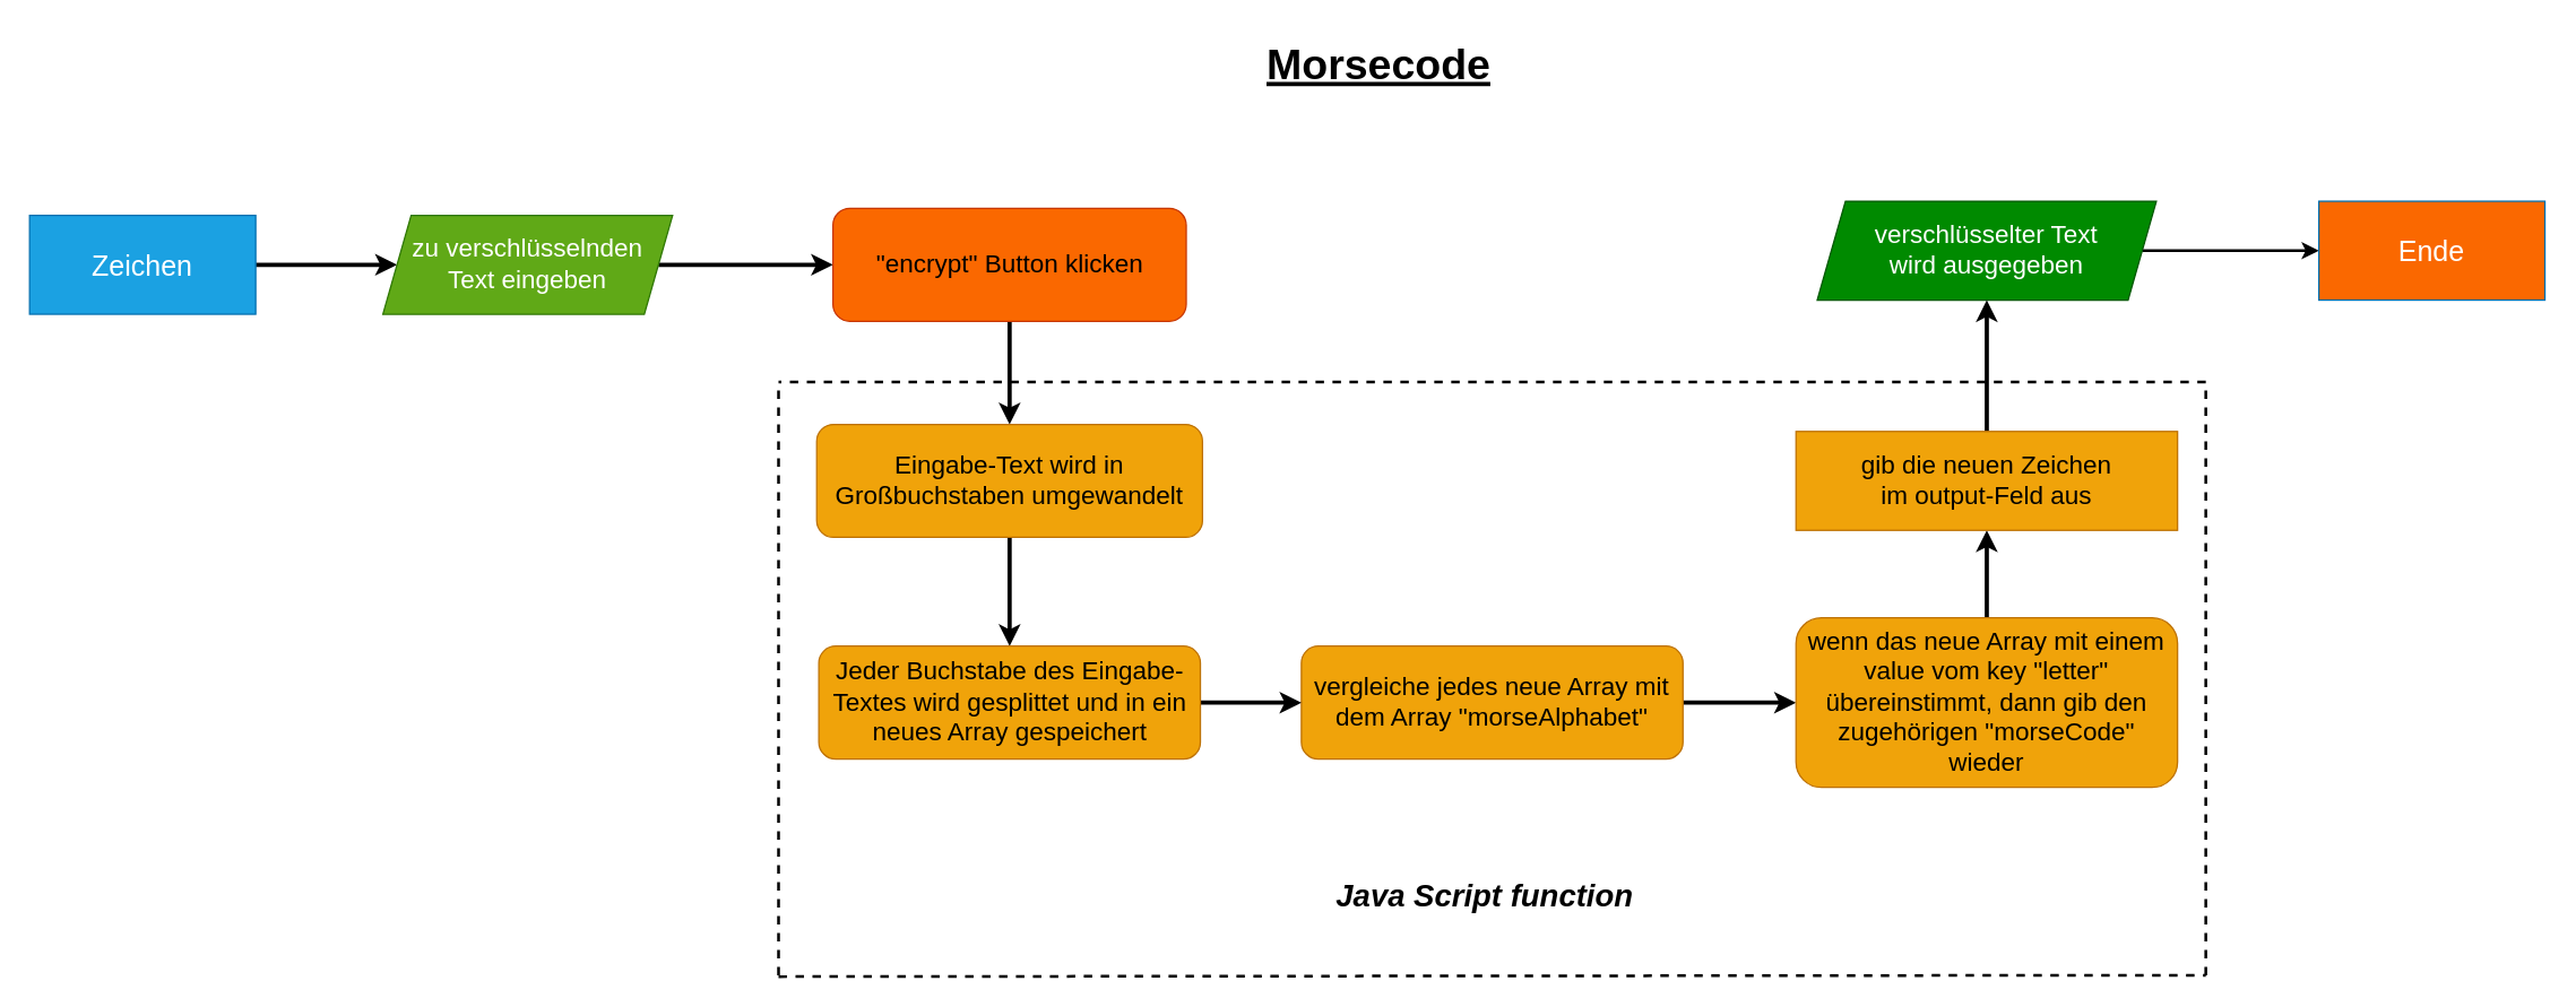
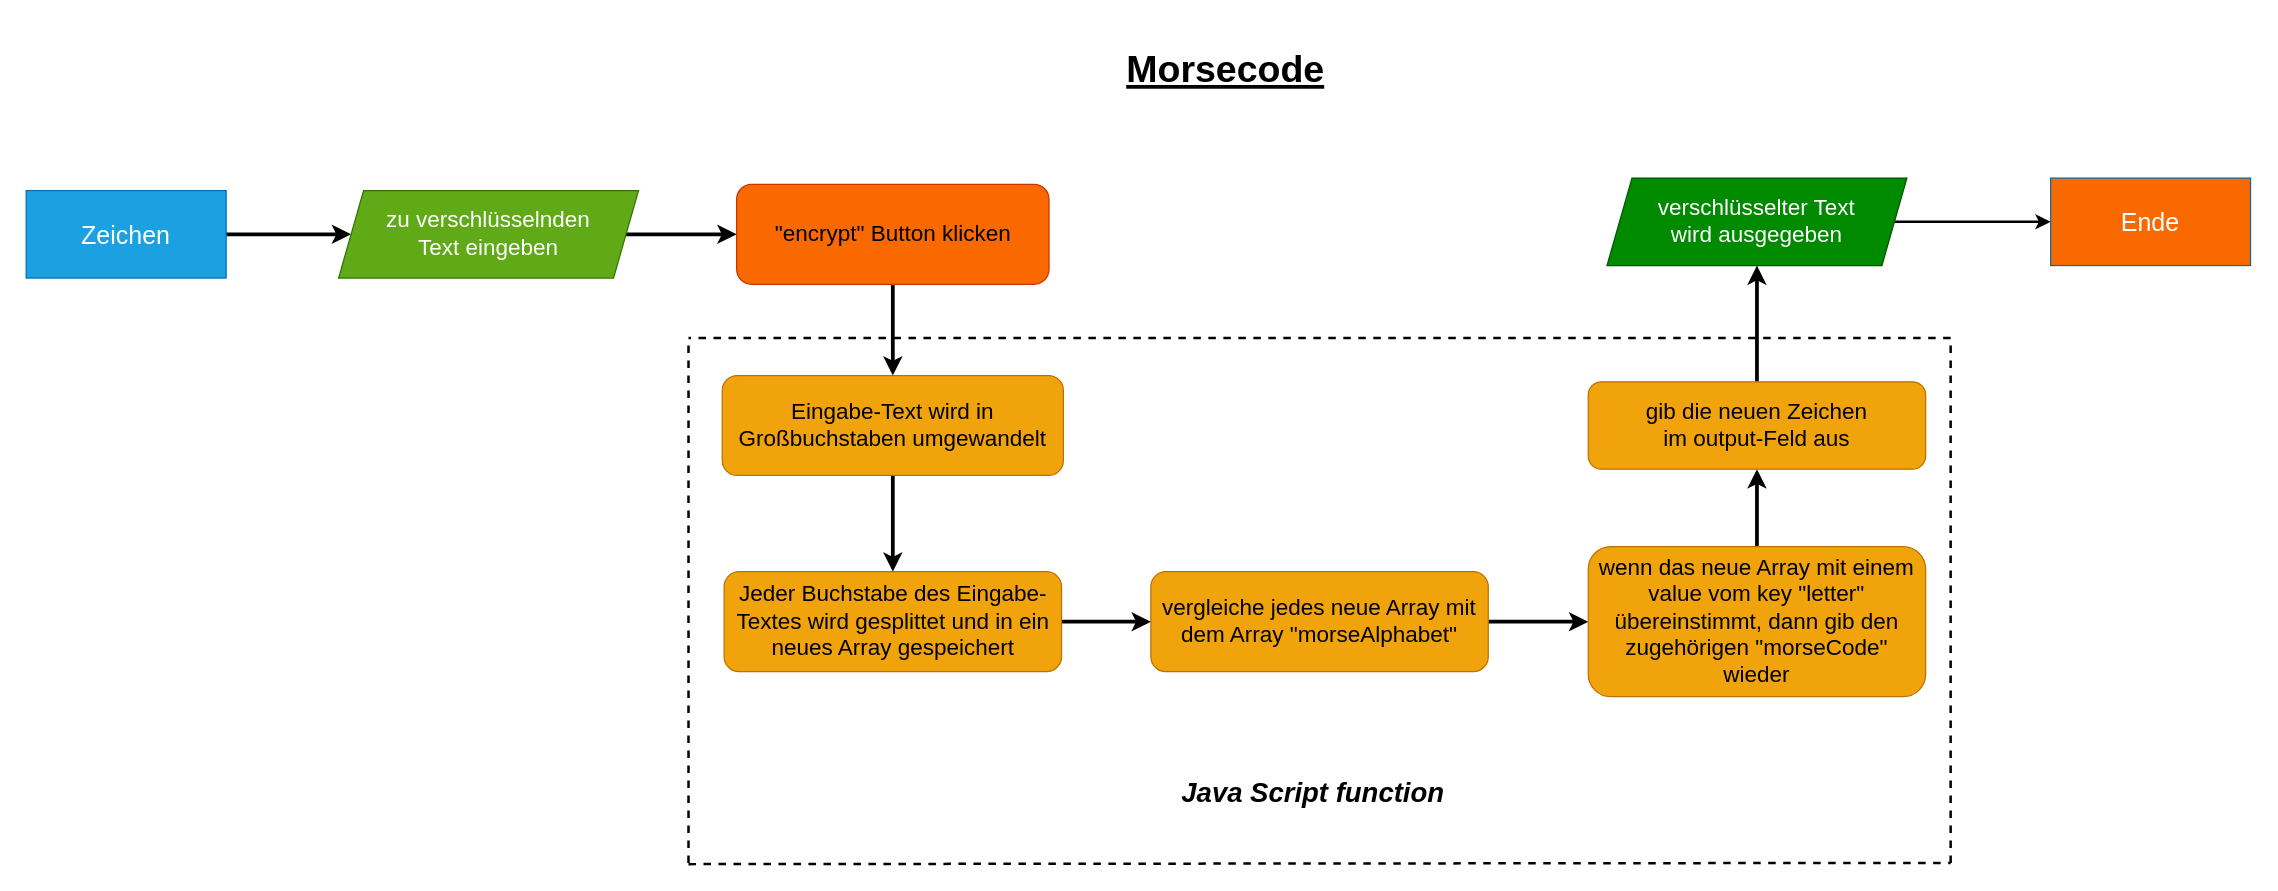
  <mxCell id="0" />
  <mxCell id="1" parent="0" />
  <mxCell id="2" style="edgeStyle=orthogonalEdgeStyle;rounded=0;orthogonalLoop=1;jettySize=auto;html=1;entryX=0;entryY=0.5;entryDx=0;entryDy=0;strokeWidth=3;" edge="1" parent="1" source="3" target="5"><mxGeometry relative="1" as="geometry" /></mxCell>
  <mxCell id="3" value="&lt;font style=&quot;font-size: 20px;&quot;&gt;Zeichen&lt;/font&gt;" style="rounded=0;whiteSpace=wrap;html=1;fillColor=#1ba1e2;fontColor=#ffffff;strokeColor=#006EAF;" parent="1" vertex="1"><mxGeometry x="20" y="152" width="160" height="70" as="geometry" /></mxCell>
  <mxCell id="4" style="edgeStyle=orthogonalEdgeStyle;shape=connector;rounded=0;orthogonalLoop=1;jettySize=auto;html=1;labelBackgroundColor=default;strokeColor=default;strokeWidth=3;align=center;verticalAlign=middle;fontFamily=Helvetica;fontSize=11;fontColor=default;endArrow=classic;" edge="1" parent="1" source="5" target="7"><mxGeometry relative="1" as="geometry" /></mxCell>
- <mxCell id="5" value="&lt;font style=&quot;font-size: 18px;&quot;&gt;zu verschlüsselnden&lt;br&gt;Text eingeben&lt;/font&gt;" style="shape=parallelogram;perimeter=parallelogramPerimeter;whiteSpace=wrap;html=1;fixedSize=1;fillColor=#60a917;fontColor=#ffffff;strokeColor=#2D7600;" parent="1" vertex="1"><mxGeometry x="270" y="152" width="205" height="70" as="geometry" /></mxCell>
+ <mxCell id="5" value="&lt;font style=&quot;font-size: 18px;&quot;&gt;zu verschlüsselnden&lt;br&gt;Text eingeben&lt;/font&gt;" style="shape=parallelogram;perimeter=parallelogramPerimeter;whiteSpace=wrap;html=1;fixedSize=1;fillColor=#60a917;fontColor=#ffffff;strokeColor=#2D7600;" parent="1" vertex="1"><mxGeometry x="270" y="152" width="240" height="70" as="geometry" /></mxCell>
  <mxCell id="6" style="edgeStyle=orthogonalEdgeStyle;shape=connector;rounded=0;orthogonalLoop=1;jettySize=auto;html=1;entryX=0.5;entryY=0;entryDx=0;entryDy=0;labelBackgroundColor=default;strokeColor=default;strokeWidth=3;align=center;verticalAlign=middle;fontFamily=Helvetica;fontSize=11;fontColor=default;endArrow=classic;" edge="1" parent="1" source="7" target="23"><mxGeometry relative="1" as="geometry" /></mxCell>
  <mxCell id="7" value="&lt;font style=&quot;font-size: 18px;&quot;&gt;&quot;encrypt&quot; Button klicken&lt;/font&gt;" style="rounded=1;whiteSpace=wrap;html=1;fontFamily=Helvetica;fontSize=11;fontColor=#000000;fillColor=#fa6800;strokeColor=#C73500;" parent="1" vertex="1"><mxGeometry x="588.5" y="147" width="250" height="80" as="geometry" /></mxCell>
  <mxCell id="8" style="edgeStyle=orthogonalEdgeStyle;shape=connector;rounded=0;orthogonalLoop=1;jettySize=auto;html=1;labelBackgroundColor=default;strokeColor=default;strokeWidth=2;align=center;verticalAlign=middle;fontFamily=Helvetica;fontSize=11;fontColor=default;endArrow=classic;" parent="1" source="9" target="21" edge="1"><mxGeometry relative="1" as="geometry" /></mxCell>
  <mxCell id="9" value="&lt;span style=&quot;font-size: 18px;&quot;&gt;verschlüsselter Text&lt;br&gt;wird ausgegeben&lt;/span&gt;" style="shape=parallelogram;perimeter=parallelogramPerimeter;whiteSpace=wrap;html=1;fixedSize=1;fillColor=#008a00;fontColor=#ffffff;strokeColor=#005700;" parent="1" vertex="1"><mxGeometry x="1285" y="142" width="240" height="70" as="geometry" /></mxCell>
  <mxCell id="10" style="edgeStyle=orthogonalEdgeStyle;shape=connector;rounded=0;orthogonalLoop=1;jettySize=auto;html=1;entryX=0;entryY=0.5;entryDx=0;entryDy=0;labelBackgroundColor=default;strokeColor=default;strokeWidth=3;align=center;verticalAlign=middle;fontFamily=Helvetica;fontSize=11;fontColor=default;endArrow=classic;" edge="1" parent="1" source="11" target="13"><mxGeometry relative="1" as="geometry" /></mxCell>
  <mxCell id="11" value="&lt;font style=&quot;font-size: 18px;&quot;&gt;vergleiche jedes neue Array mit dem Array &quot;morseAlphabet&quot;&lt;/font&gt;" style="whiteSpace=wrap;html=1;fontSize=11;fillColor=#f0a30a;strokeColor=#BD7000;fontColor=#000000;rounded=1;spacingLeft=2;spacingRight=2;" parent="1" vertex="1"><mxGeometry x="920" y="457" width="270" height="80" as="geometry" /></mxCell>
  <mxCell id="12" style="edgeStyle=orthogonalEdgeStyle;shape=connector;rounded=0;orthogonalLoop=1;jettySize=auto;html=1;entryX=0.5;entryY=1;entryDx=0;entryDy=0;labelBackgroundColor=default;strokeColor=default;strokeWidth=3;align=center;verticalAlign=middle;fontFamily=Helvetica;fontSize=11;fontColor=default;endArrow=classic;" edge="1" parent="1" source="13" target="15"><mxGeometry relative="1" as="geometry" /></mxCell>
  <mxCell id="13" value="&lt;font style=&quot;font-size: 18px;&quot;&gt;wenn das neue Array mit einem value vom key &quot;letter&quot; übereinstimmt, dann gib den zugehörigen &quot;morseCode&quot; wieder&lt;/font&gt;" style="whiteSpace=wrap;html=1;fontSize=11;fillColor=#f0a30a;strokeColor=#BD7000;fontColor=#000000;rounded=1;spacingLeft=2;spacingRight=2;" parent="1" vertex="1"><mxGeometry x="1270" y="437" width="270" height="120" as="geometry" /></mxCell>
  <mxCell id="14" style="edgeStyle=orthogonalEdgeStyle;shape=connector;rounded=0;orthogonalLoop=1;jettySize=auto;html=1;entryX=0.5;entryY=1;entryDx=0;entryDy=0;labelBackgroundColor=default;strokeColor=default;strokeWidth=3;align=center;verticalAlign=middle;fontFamily=Helvetica;fontSize=11;fontColor=default;endArrow=classic;" edge="1" parent="1" source="15" target="9"><mxGeometry relative="1" as="geometry" /></mxCell>
- <mxCell id="15" value="&lt;font style=&quot;font-size: 18px;&quot;&gt;gib die neuen Zeichen&lt;br&gt;im output-Feld aus&lt;/font&gt;" style="whiteSpace=wrap;html=1;fontSize=11;fillColor=#f0a30a;strokeColor=#BD7000;fontColor=#000000;spacingLeft=2;spacingRight=2;rounded=0;" parent="1" vertex="1"><mxGeometry x="1270" y="305" width="270" height="70" as="geometry" /></mxCell>
+ <mxCell id="15" value="&lt;font style=&quot;font-size: 18px;&quot;&gt;gib die neuen Zeichen&lt;br&gt;im output-Feld aus&lt;/font&gt;" style="whiteSpace=wrap;html=1;fontSize=11;fillColor=#f0a30a;strokeColor=#BD7000;fontColor=#000000;rounded=1;spacingLeft=2;spacingRight=2;" parent="1" vertex="1"><mxGeometry x="1270" y="305" width="270" height="70" as="geometry" /></mxCell>
  <mxCell id="16" value="" style="endArrow=none;dashed=1;html=1;rounded=0;labelBackgroundColor=default;strokeColor=default;strokeWidth=2;align=center;verticalAlign=middle;fontFamily=Helvetica;fontSize=11;fontColor=default;shape=connector;" parent="1" edge="1"><mxGeometry width="50" height="50" relative="1" as="geometry"><mxPoint x="550" y="690" as="sourcePoint" /><mxPoint x="550" y="270" as="targetPoint" /></mxGeometry></mxCell>
  <mxCell id="17" value="" style="endArrow=none;dashed=1;html=1;rounded=0;labelBackgroundColor=default;strokeColor=default;strokeWidth=2;align=center;verticalAlign=middle;fontFamily=Helvetica;fontSize=11;fontColor=default;shape=connector;" parent="1" edge="1"><mxGeometry width="50" height="50" relative="1" as="geometry"><mxPoint x="1560" y="690" as="sourcePoint" /><mxPoint x="1560" y="270" as="targetPoint" /></mxGeometry></mxCell>
  <mxCell id="18" value="&lt;font style=&quot;font-size: 22px;&quot;&gt;Java Script function&lt;/font&gt;" style="text;html=1;strokeColor=none;fillColor=none;align=center;verticalAlign=middle;whiteSpace=wrap;rounded=0;fontSize=11;fontFamily=Helvetica;fontColor=default;fontStyle=3" parent="1" vertex="1"><mxGeometry x="920" y="620" width="260" height="30" as="geometry" /></mxCell>
  <mxCell id="19" value="" style="endArrow=none;dashed=1;html=1;rounded=0;labelBackgroundColor=default;strokeColor=default;strokeWidth=2;align=center;verticalAlign=middle;fontFamily=Helvetica;fontSize=11;fontColor=default;shape=connector;" parent="1" edge="1"><mxGeometry width="50" height="50" relative="1" as="geometry"><mxPoint x="550" y="691" as="sourcePoint" /><mxPoint x="1560" y="690" as="targetPoint" /></mxGeometry></mxCell>
  <mxCell id="20" value="" style="endArrow=none;dashed=1;html=1;rounded=0;labelBackgroundColor=default;strokeColor=default;strokeWidth=2;align=center;verticalAlign=middle;fontFamily=Helvetica;fontSize=11;fontColor=default;shape=connector;" parent="1" edge="1"><mxGeometry width="50" height="50" relative="1" as="geometry"><mxPoint x="1560" y="270" as="sourcePoint" /><mxPoint x="550" y="270" as="targetPoint" /></mxGeometry></mxCell>
  <mxCell id="21" value="&lt;font style=&quot;font-size: 20px;&quot;&gt;Ende&lt;/font&gt;" style="rounded=0;whiteSpace=wrap;html=1;fillColor=#fa6800;fontColor=#ffffff;strokeColor=#006EAF;" parent="1" vertex="1"><mxGeometry x="1640" y="142" width="160" height="70" as="geometry" /></mxCell>
  <mxCell id="22" style="edgeStyle=orthogonalEdgeStyle;shape=connector;rounded=0;orthogonalLoop=1;jettySize=auto;html=1;entryX=0.5;entryY=0;entryDx=0;entryDy=0;labelBackgroundColor=default;strokeColor=default;strokeWidth=3;align=center;verticalAlign=middle;fontFamily=Helvetica;fontSize=11;fontColor=default;endArrow=classic;" edge="1" parent="1" source="23" target="25"><mxGeometry relative="1" as="geometry" /></mxCell>
  <mxCell id="23" value="&lt;span style=&quot;font-size: 18px;&quot;&gt;Eingabe-Text wird in Großbuchstaben umgewandelt&lt;/span&gt;" style="whiteSpace=wrap;html=1;fontSize=11;fillColor=#f0a30a;strokeColor=#BD7000;fontColor=#000000;rounded=1;spacingLeft=2;spacingRight=2;" parent="1" vertex="1"><mxGeometry x="577" y="300" width="273" height="80" as="geometry" /></mxCell>
  <mxCell id="24" style="edgeStyle=orthogonalEdgeStyle;shape=connector;rounded=0;orthogonalLoop=1;jettySize=auto;html=1;entryX=0;entryY=0.5;entryDx=0;entryDy=0;labelBackgroundColor=default;strokeColor=default;strokeWidth=3;align=center;verticalAlign=middle;fontFamily=Helvetica;fontSize=11;fontColor=default;endArrow=classic;" edge="1" parent="1" source="25" target="11"><mxGeometry relative="1" as="geometry" /></mxCell>
  <mxCell id="25" value="&lt;span style=&quot;font-size: 18px;&quot;&gt;Jeder Buchstabe des Eingabe-Textes wird gesplittet und in ein neues Array gespeichert&lt;/span&gt;" style="whiteSpace=wrap;html=1;fontSize=11;fillColor=#f0a30a;strokeColor=#BD7000;fontColor=#000000;rounded=1;spacingLeft=2;spacingRight=2;" parent="1" vertex="1"><mxGeometry x="578.5" y="457" width="270" height="80" as="geometry" /></mxCell>
- <mxCell id="26" value="Morsecode" style="text;html=1;strokeColor=none;fillColor=none;align=center;verticalAlign=middle;whiteSpace=wrap;rounded=0;fontSize=30;fontFamily=Helvetica;fontColor=default;fontStyle=5" vertex="1" parent="1"><mxGeometry x="870" y="20" width="210" height="50" as="geometry" /></mxCell>
+ <mxCell id="26" value="Morsecode" style="text;html=1;strokeColor=none;fillColor=none;align=center;verticalAlign=middle;whiteSpace=wrap;rounded=0;fontSize=30;fontFamily=Helvetica;fontColor=default;fontStyle=5" vertex="1" parent="1"><mxGeometry x="875" y="30" width="210" height="50" as="geometry" /></mxCell>
